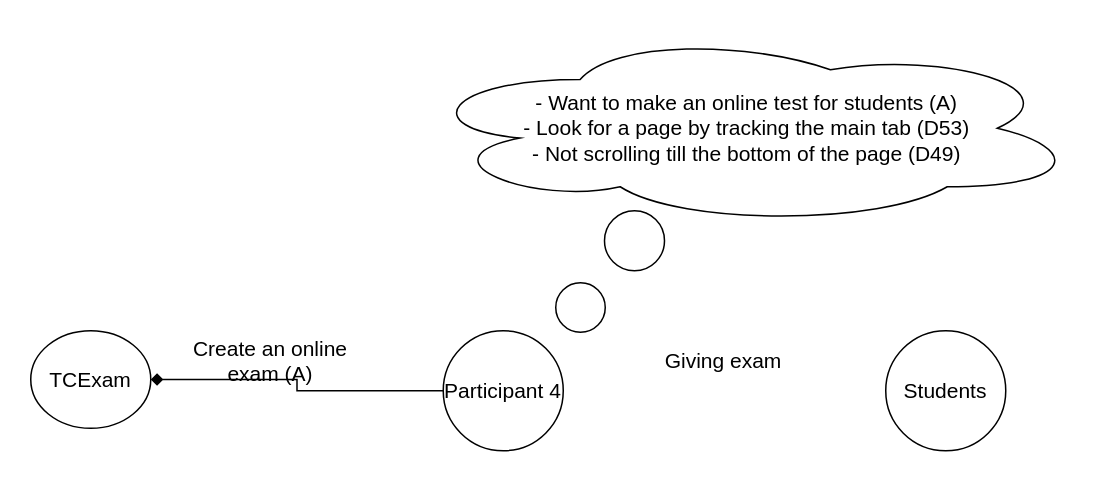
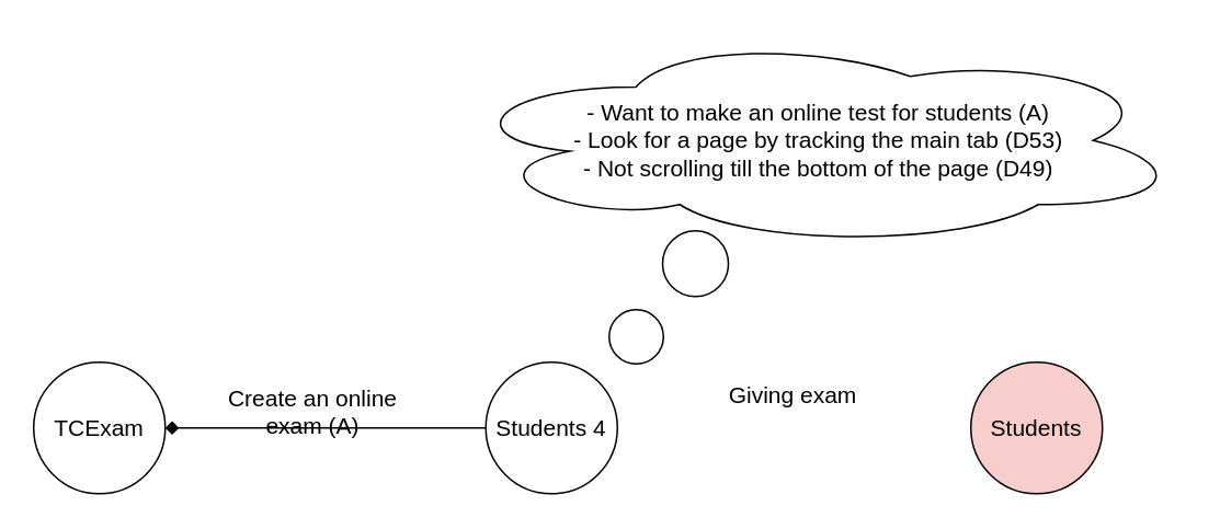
  <mxCell id="0" />
  <mxCell id="1" parent="0" />
  <mxCell id="2" style="edgeStyle=orthogonalEdgeStyle;rounded=0;orthogonalLoop=1;jettySize=auto;html=1;entryX=1;entryY=0.5;entryDx=0;entryDy=0;endArrow=diamond;" edge="1" parent="1" source="3" target="4"><mxGeometry relative="1" as="geometry" /></mxCell>
- <mxCell id="3" value="Participant 4" style="ellipse;whiteSpace=wrap;html=1;aspect=fixed;fontSize=14;" vertex="1" parent="1"><mxGeometry x="295" y="220" width="80" height="80" as="geometry" /></mxCell>
- <mxCell id="4" value="TCExam" style="ellipse;whiteSpace=wrap;html=1;aspect=fixed;fontSize=14;" vertex="1" parent="1"><mxGeometry x="20" y="220" width="80" height="65" as="geometry" /></mxCell>
- <mxCell id="5" value="Students" style="ellipse;whiteSpace=wrap;html=1;aspect=fixed;fontSize=14;" vertex="1" parent="1"><mxGeometry x="590" y="220" width="80" height="80" as="geometry" /></mxCell>
+ <mxCell id="3" value="Students 4" style="ellipse;whiteSpace=wrap;html=1;aspect=fixed;fontSize=14;" vertex="1" parent="1"><mxGeometry x="295" y="220" width="80" height="80" as="geometry" /></mxCell>
+ <mxCell id="4" value="TCExam" style="ellipse;whiteSpace=wrap;html=1;aspect=fixed;fontSize=14;" vertex="1" parent="1"><mxGeometry x="20" y="220" width="80" height="80" as="geometry" /></mxCell>
+ <mxCell id="5" value="Students" style="ellipse;whiteSpace=wrap;html=1;aspect=fixed;fontSize=14;fillColor=#f8cecc;" vertex="1" parent="1"><mxGeometry x="590" y="220" width="80" height="80" as="geometry" /></mxCell>
  <mxCell id="6" value="- Want to make an online test for students (A)&lt;br style=&quot;font-size: 14px&quot;&gt;- Look for a page by tracking the main tab (D53)&lt;br&gt;- Not scrolling till the bottom of the page (D49)&lt;br style=&quot;font-size: 14px&quot;&gt;" style="ellipse;shape=cloud;whiteSpace=wrap;html=1;fontSize=14;" vertex="1" parent="1"><mxGeometry x="275" y="20" width="445" height="130" as="geometry" /></mxCell>
- <mxCell id="7" value="Create an online exam (A)" style="text;html=1;strokeColor=none;fillColor=none;align=center;verticalAlign=middle;whiteSpace=wrap;rounded=0;fontSize=14;" vertex="1" parent="1"><mxGeometry x="120" y="220" width="120" height="40" as="geometry" /></mxCell>
+ <mxCell id="7" value="Create an online exam (A)" style="text;html=1;strokeColor=none;fillColor=none;align=center;verticalAlign=middle;whiteSpace=wrap;rounded=0;fontSize=14;" vertex="1" parent="1"><mxGeometry x="130" y="230" width="120" height="40" as="geometry" /></mxCell>
  <mxCell id="8" value="Giving exam" style="text;html=1;strokeColor=none;fillColor=none;align=center;verticalAlign=middle;whiteSpace=wrap;rounded=0;fontSize=14;" vertex="1" parent="1"><mxGeometry x="423" y="220" width="118" height="40" as="geometry" /></mxCell>
  <mxCell id="9" value="" style="ellipse;whiteSpace=wrap;html=1;aspect=fixed;fontSize=14;" vertex="1" parent="1"><mxGeometry x="402.5" y="140" width="40" height="40" as="geometry" /></mxCell>
  <mxCell id="10" value="" style="ellipse;whiteSpace=wrap;html=1;aspect=fixed;fontSize=14;" vertex="1" parent="1"><mxGeometry x="370" y="188" width="33" height="33" as="geometry" /></mxCell>
